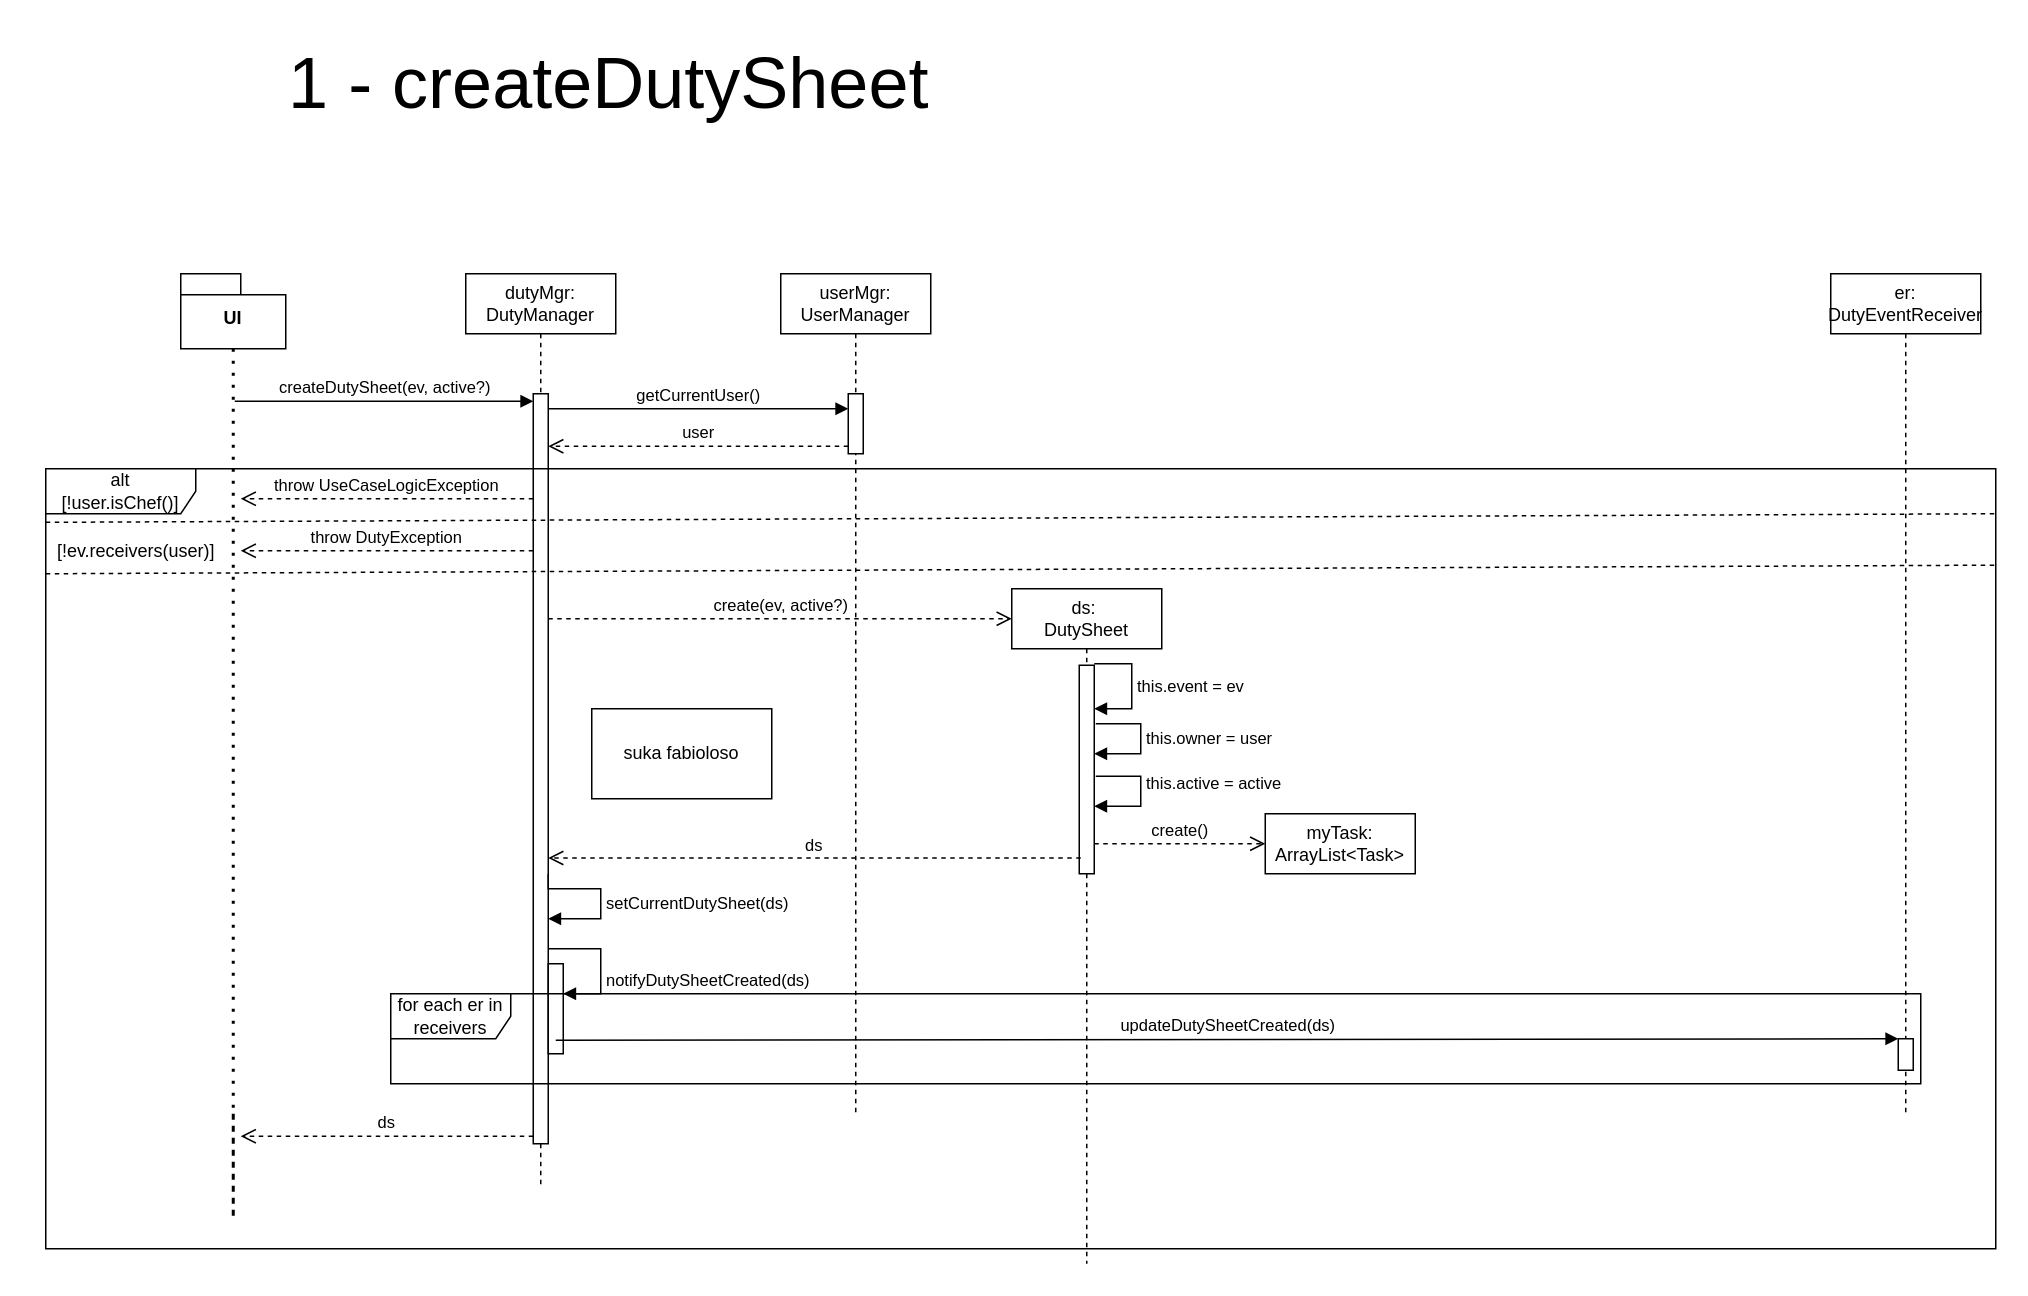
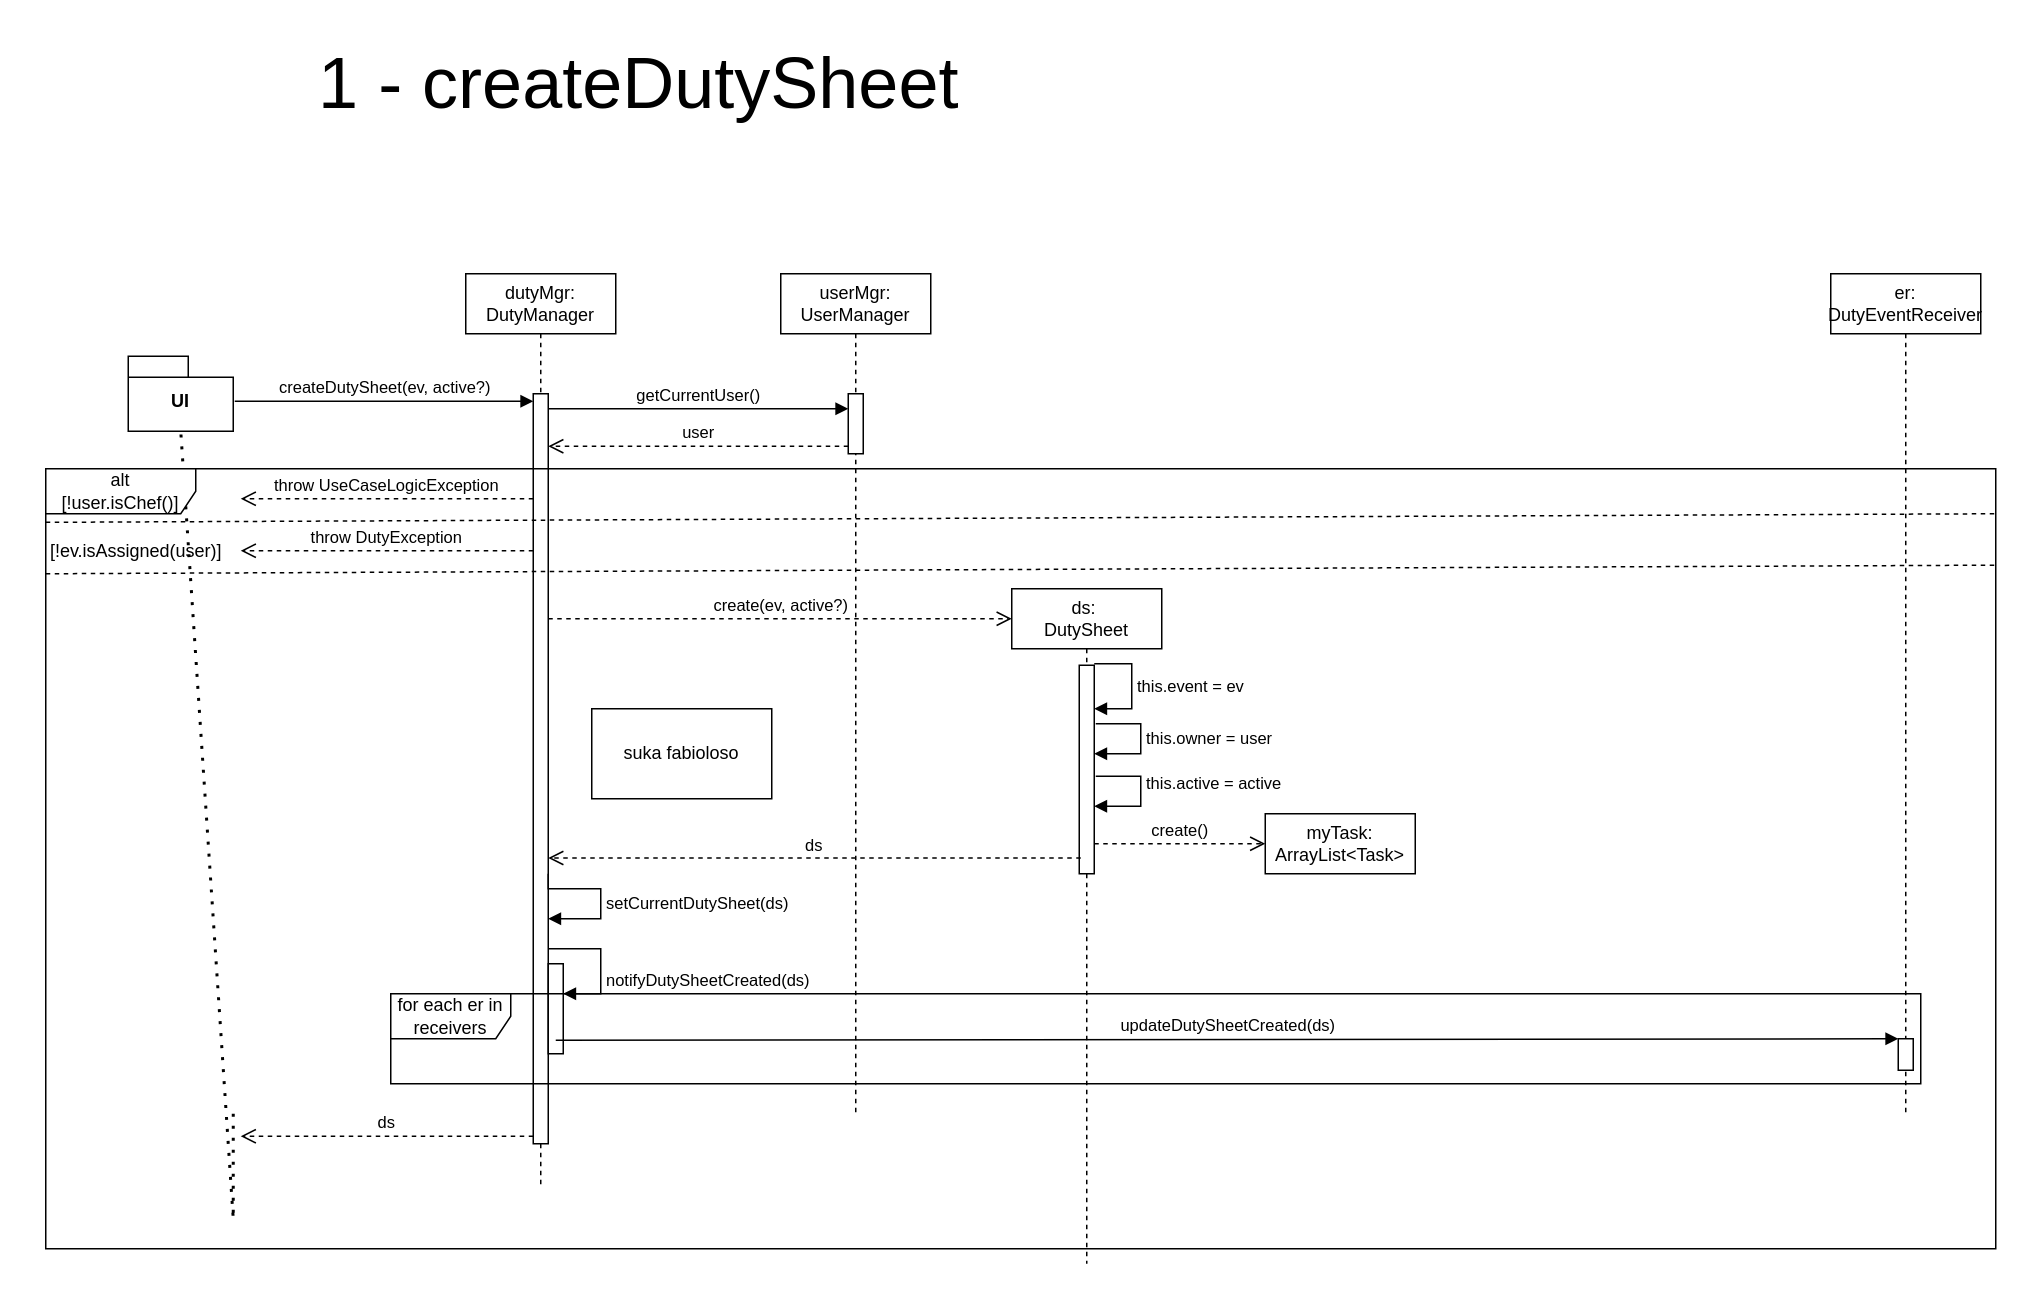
  <mxCell id="0" />
  <mxCell id="1" parent="0" />
- <mxCell id="2" value="&lt;font style=&quot;font-size: 48px;&quot;&gt;1 - createDutySheet&lt;/font&gt;" style="text;html=1;align=center;verticalAlign=middle;resizable=0;points=[];autosize=1;strokeColor=none;fillColor=none;" vertex="1" parent="1"><mxGeometry x="180" y="20" width="450" height="70" as="geometry" /></mxCell>
- <mxCell id="3" value="UI" style="shape=folder;fontStyle=1;spacingTop=10;tabWidth=40;tabHeight=14;tabPosition=left;html=1;whiteSpace=wrap;" vertex="1" parent="1"><mxGeometry x="120" y="182" width="70" height="50" as="geometry" /></mxCell>
+ <mxCell id="2" value="&lt;font style=&quot;font-size: 48px;&quot;&gt;1 - createDutySheet&lt;/font&gt;" style="text;html=1;align=center;verticalAlign=middle;resizable=0;points=[];autosize=1;strokeColor=none;fillColor=none;" vertex="1" parent="1"><mxGeometry x="200" y="20" width="450" height="70" as="geometry" /></mxCell>
+ <mxCell id="3" value="UI" style="shape=folder;fontStyle=1;spacingTop=10;tabWidth=40;tabHeight=14;tabPosition=left;html=1;whiteSpace=wrap;" vertex="1" parent="1"><mxGeometry x="85" y="237" width="70" height="50" as="geometry" /></mxCell>
  <mxCell id="4" value="" style="endArrow=none;dashed=1;html=1;dashPattern=1 3;strokeWidth=2;rounded=0;entryX=0.5;entryY=1;entryDx=0;entryDy=0;entryPerimeter=0;" edge="1" parent="1" target="3"><mxGeometry width="50" height="50" relative="1" as="geometry"><mxPoint x="155" y="742" as="sourcePoint" /><mxPoint x="380" y="342" as="targetPoint" /><Array as="points"><mxPoint x="155" y="812" /></Array></mxGeometry></mxCell>
  <mxCell id="5" value="dutyMgr: DutyManager" style="shape=umlLifeline;perimeter=lifelinePerimeter;whiteSpace=wrap;html=1;container=1;dropTarget=0;collapsible=0;recursiveResize=0;outlineConnect=0;portConstraint=eastwest;newEdgeStyle={&quot;curved&quot;:0,&quot;rounded&quot;:0};" vertex="1" parent="1"><mxGeometry x="310" y="182" width="100" height="610" as="geometry" /></mxCell>
  <mxCell id="6" value="" style="html=1;points=[[0,0,0,0,5],[0,1,0,0,-5],[1,0,0,0,5],[1,1,0,0,-5]];perimeter=orthogonalPerimeter;outlineConnect=0;targetShapes=umlLifeline;portConstraint=eastwest;newEdgeStyle={&quot;curved&quot;:0,&quot;rounded&quot;:0};" vertex="1" parent="5"><mxGeometry x="45" y="80" width="10" height="500" as="geometry" /></mxCell>
  <mxCell id="7" value="createDutySheet(ev, active?)" style="html=1;verticalAlign=bottom;endArrow=block;curved=0;rounded=0;entryX=0;entryY=0;entryDx=0;entryDy=5;" edge="1" parent="5" target="6"><mxGeometry relative="1" as="geometry"><mxPoint x="-154" y="85" as="sourcePoint" /></mxGeometry></mxCell>
  <mxCell id="8" value="ds" style="html=1;verticalAlign=bottom;endArrow=open;dashed=1;endSize=8;curved=0;rounded=0;exitX=0;exitY=1;exitDx=0;exitDy=-5;" edge="1" parent="5" source="6"><mxGeometry relative="1" as="geometry"><mxPoint x="-150" y="575" as="targetPoint" /></mxGeometry></mxCell>
  <mxCell id="9" value="" style="html=1;points=[[0,0,0,0,5],[0,1,0,0,-5],[1,0,0,0,5],[1,1,0,0,-5]];perimeter=orthogonalPerimeter;outlineConnect=0;targetShapes=umlLifeline;portConstraint=eastwest;newEdgeStyle={&quot;curved&quot;:0,&quot;rounded&quot;:0};" vertex="1" parent="5"><mxGeometry x="55" y="460" width="10" height="60" as="geometry" /></mxCell>
  <mxCell id="10" value="notifyDutySheetCreated(ds)" style="html=1;align=left;spacingLeft=2;endArrow=block;rounded=0;edgeStyle=orthogonalEdgeStyle;curved=0;rounded=0;" edge="1" parent="5" source="6"><mxGeometry x="0.25" relative="1" as="geometry"><mxPoint x="60" y="430" as="sourcePoint" /><Array as="points"><mxPoint x="90" y="450" /><mxPoint x="90" y="480" /></Array><mxPoint as="offset" /><mxPoint x="65" y="480" as="targetPoint" /></mxGeometry></mxCell>
  <mxCell id="11" value="userMgr: UserManager" style="shape=umlLifeline;perimeter=lifelinePerimeter;whiteSpace=wrap;html=1;container=1;dropTarget=0;collapsible=0;recursiveResize=0;outlineConnect=0;portConstraint=eastwest;newEdgeStyle={&quot;curved&quot;:0,&quot;rounded&quot;:0};" vertex="1" parent="1"><mxGeometry x="520" y="182" width="100" height="560" as="geometry" /></mxCell>
  <mxCell id="12" value="" style="html=1;points=[[0,0,0,0,5],[0,1,0,0,-5],[1,0,0,0,5],[1,1,0,0,-5]];perimeter=orthogonalPerimeter;outlineConnect=0;targetShapes=umlLifeline;portConstraint=eastwest;newEdgeStyle={&quot;curved&quot;:0,&quot;rounded&quot;:0};" vertex="1" parent="11"><mxGeometry x="45" y="80" width="10" height="40" as="geometry" /></mxCell>
  <mxCell id="13" value="getCurrentUser()" style="html=1;verticalAlign=bottom;endArrow=block;curved=0;rounded=0;" edge="1" parent="1" target="12"><mxGeometry relative="1" as="geometry"><mxPoint x="365" y="272" as="sourcePoint" /><mxPoint x="565" y="272" as="targetPoint" /><mxPoint as="offset" /></mxGeometry></mxCell>
  <mxCell id="14" value="create(ev, active?)" style="html=1;verticalAlign=bottom;endArrow=open;dashed=1;endSize=8;curved=0;rounded=0;" edge="1" parent="1" source="6"><mxGeometry relative="1" as="geometry"><mxPoint x="570" y="412.16" as="sourcePoint" /><mxPoint x="674" y="412" as="targetPoint" /></mxGeometry></mxCell>
  <mxCell id="15" value="ds:&amp;nbsp;&lt;div&gt;DutySheet&lt;/div&gt;" style="shape=umlLifeline;perimeter=lifelinePerimeter;whiteSpace=wrap;html=1;container=1;dropTarget=0;collapsible=0;recursiveResize=0;outlineConnect=0;portConstraint=eastwest;newEdgeStyle={&quot;curved&quot;:0,&quot;rounded&quot;:0};" vertex="1" parent="1"><mxGeometry x="674" y="392" width="100" height="450" as="geometry" /></mxCell>
  <mxCell id="16" value="" style="html=1;points=[[0,0,0,0,5],[0,1,0,0,-5],[1,0,0,0,5],[1,1,0,0,-5]];perimeter=orthogonalPerimeter;outlineConnect=0;targetShapes=umlLifeline;portConstraint=eastwest;newEdgeStyle={&quot;curved&quot;:0,&quot;rounded&quot;:0};" vertex="1" parent="15"><mxGeometry x="45" y="51" width="10" height="139" as="geometry" /></mxCell>
  <mxCell id="17" value="create()" style="html=1;verticalAlign=bottom;endArrow=open;dashed=1;endSize=8;curved=0;rounded=0;" edge="1" parent="1"><mxGeometry relative="1" as="geometry"><mxPoint x="729" y="562" as="sourcePoint" /><mxPoint x="843" y="562" as="targetPoint" /></mxGeometry></mxCell>
  <mxCell id="18" value="myTask:&lt;div&gt;ArrayList&amp;lt;Task&amp;gt;&lt;/div&gt;" style="shape=umlLifeline;perimeter=lifelinePerimeter;whiteSpace=wrap;html=1;container=1;dropTarget=0;collapsible=0;recursiveResize=0;outlineConnect=0;portConstraint=eastwest;newEdgeStyle={&quot;curved&quot;:0,&quot;rounded&quot;:0};" vertex="1" parent="1"><mxGeometry x="843" y="542" width="100" height="40" as="geometry" /></mxCell>
  <mxCell id="19" value="this.event = ev" style="html=1;align=left;spacingLeft=2;endArrow=block;rounded=0;edgeStyle=orthogonalEdgeStyle;curved=0;rounded=0;" edge="1" parent="1"><mxGeometry relative="1" as="geometry"><mxPoint x="729" y="441.97" as="sourcePoint" /><Array as="points"><mxPoint x="754" y="441.97" /><mxPoint x="754" y="471.97" /></Array><mxPoint x="729" y="471.999" as="targetPoint" /></mxGeometry></mxCell>
  <mxCell id="20" value="ds" style="html=1;verticalAlign=bottom;endArrow=open;dashed=1;endSize=8;curved=0;rounded=0;" edge="1" parent="1" target="6"><mxGeometry relative="1" as="geometry"><mxPoint x="720" y="571.5" as="sourcePoint" /><mxPoint x="570" y="571.5" as="targetPoint" /></mxGeometry></mxCell>
  <mxCell id="21" value="this.owner = user" style="html=1;align=left;spacingLeft=2;endArrow=block;rounded=0;edgeStyle=orthogonalEdgeStyle;curved=0;rounded=0;" edge="1" parent="1"><mxGeometry x="-0.012" relative="1" as="geometry"><mxPoint x="730" y="482" as="sourcePoint" /><Array as="points"><mxPoint x="730" y="482" /><mxPoint x="760" y="482" /><mxPoint x="760" y="502" /></Array><mxPoint x="729" y="502" as="targetPoint" /><mxPoint as="offset" /></mxGeometry></mxCell>
  <mxCell id="22" value="user" style="html=1;verticalAlign=bottom;endArrow=open;dashed=1;endSize=8;curved=0;rounded=0;exitX=0;exitY=1;exitDx=0;exitDy=-5;" edge="1" parent="1" source="12" target="6"><mxGeometry relative="1" as="geometry"><mxPoint x="370" y="707" as="targetPoint" /></mxGeometry></mxCell>
  <mxCell id="23" value="er: DutyEventReceiver" style="shape=umlLifeline;perimeter=lifelinePerimeter;whiteSpace=wrap;html=1;container=1;dropTarget=0;collapsible=0;recursiveResize=0;outlineConnect=0;portConstraint=eastwest;newEdgeStyle={&quot;curved&quot;:0,&quot;rounded&quot;:0};" vertex="1" parent="1"><mxGeometry x="1220" y="182" width="100" height="560" as="geometry" /></mxCell>
  <mxCell id="24" value="" style="html=1;points=[[0,0,0,0,5],[0,1,0,0,-5],[1,0,0,0,5],[1,1,0,0,-5]];perimeter=orthogonalPerimeter;outlineConnect=0;targetShapes=umlLifeline;portConstraint=eastwest;newEdgeStyle={&quot;curved&quot;:0,&quot;rounded&quot;:0};" vertex="1" parent="23"><mxGeometry x="45" y="510" width="10" height="21" as="geometry" /></mxCell>
  <mxCell id="25" value="updateDutySheetCreated(ds)" style="html=1;verticalAlign=bottom;endArrow=block;curved=0;rounded=0;entryX=0;entryY=0;entryDx=0;entryDy=5;" edge="1" parent="1"><mxGeometry relative="1" as="geometry"><mxPoint x="370" y="693" as="sourcePoint" /><mxPoint x="1265" y="692" as="targetPoint" /></mxGeometry></mxCell>
  <mxCell id="26" value="alt&lt;div&gt;[!user.isChef()]&lt;/div&gt;" style="shape=umlFrame;whiteSpace=wrap;html=1;pointerEvents=0;width=100;height=30;" vertex="1" parent="1"><mxGeometry x="30" y="312" width="1300" height="520" as="geometry" /></mxCell>
  <mxCell id="27" value="throw UseCaseLogicException" style="html=1;verticalAlign=bottom;endArrow=open;dashed=1;endSize=8;curved=0;rounded=0;" edge="1" parent="1"><mxGeometry relative="1" as="geometry"><mxPoint x="355" y="332" as="sourcePoint" /><mxPoint x="160" y="332" as="targetPoint" /></mxGeometry></mxCell>
  <mxCell id="28" value="" style="endArrow=none;dashed=1;html=1;rounded=0;exitX=0;exitY=0.12;exitDx=0;exitDy=0;exitPerimeter=0;entryX=1;entryY=0.109;entryDx=0;entryDy=0;entryPerimeter=0;" edge="1" parent="1"><mxGeometry width="50" height="50" relative="1" as="geometry"><mxPoint x="30" y="347.72" as="sourcePoint" /><mxPoint x="1330" y="342" as="targetPoint" /></mxGeometry></mxCell>
- <mxCell id="29" value="[!ev.receivers(user)]" style="text;html=1;align=center;verticalAlign=middle;resizable=0;points=[];autosize=1;strokeColor=none;fillColor=none;" vertex="1" parent="1"><mxGeometry x="20" y="352" width="140" height="30" as="geometry" /></mxCell>
+ <mxCell id="29" value="[!ev.isAssigned(user)]" style="text;html=1;align=center;verticalAlign=middle;resizable=0;points=[];autosize=1;strokeColor=none;fillColor=none;" vertex="1" parent="1"><mxGeometry x="20" y="352" width="140" height="30" as="geometry" /></mxCell>
  <mxCell id="30" value="throw DutyException" style="html=1;verticalAlign=bottom;endArrow=open;dashed=1;endSize=8;curved=0;rounded=0;" edge="1" parent="1"><mxGeometry relative="1" as="geometry"><mxPoint x="355" y="366.66" as="sourcePoint" /><mxPoint x="160" y="366.66" as="targetPoint" /></mxGeometry></mxCell>
  <mxCell id="31" value="" style="endArrow=none;dashed=1;html=1;rounded=0;exitX=0;exitY=0.12;exitDx=0;exitDy=0;exitPerimeter=0;entryX=1;entryY=0.109;entryDx=0;entryDy=0;entryPerimeter=0;" edge="1" parent="1"><mxGeometry width="50" height="50" relative="1" as="geometry"><mxPoint x="30" y="382" as="sourcePoint" /><mxPoint x="1330" y="376.28" as="targetPoint" /></mxGeometry></mxCell>
  <mxCell id="32" value="for each er in receivers" style="shape=umlFrame;whiteSpace=wrap;html=1;pointerEvents=0;width=80;height=30;" vertex="1" parent="1"><mxGeometry x="260" y="662" width="1020" height="60" as="geometry" /></mxCell>
  <mxCell id="33" value="this.active = active" style="html=1;align=left;spacingLeft=2;endArrow=block;rounded=0;edgeStyle=orthogonalEdgeStyle;curved=0;rounded=0;" edge="1" parent="1"><mxGeometry x="-0.136" relative="1" as="geometry"><mxPoint x="730" y="517" as="sourcePoint" /><Array as="points"><mxPoint x="730" y="517" /><mxPoint x="760" y="517" /><mxPoint x="760" y="537" /></Array><mxPoint x="729" y="537" as="targetPoint" /><mxPoint as="offset" /></mxGeometry></mxCell>
  <mxCell id="34" value="setCurrentDutySheet(ds)" style="html=1;align=left;spacingLeft=2;endArrow=block;rounded=0;edgeStyle=orthogonalEdgeStyle;curved=0;rounded=0;" edge="1" parent="1" target="6"><mxGeometry x="0.1" relative="1" as="geometry"><mxPoint x="365" y="582" as="sourcePoint" /><Array as="points"><mxPoint x="365" y="592" /><mxPoint x="400" y="592" /><mxPoint x="400" y="612" /></Array><mxPoint as="offset" /><mxPoint x="375" y="612" as="targetPoint" /></mxGeometry></mxCell>
  <mxCell id="35" value="suka fabioloso" style="whiteSpace=wrap;html=1;" vertex="1" parent="1"><mxGeometry x="394" y="472" width="120" height="60" as="geometry" /></mxCell>
